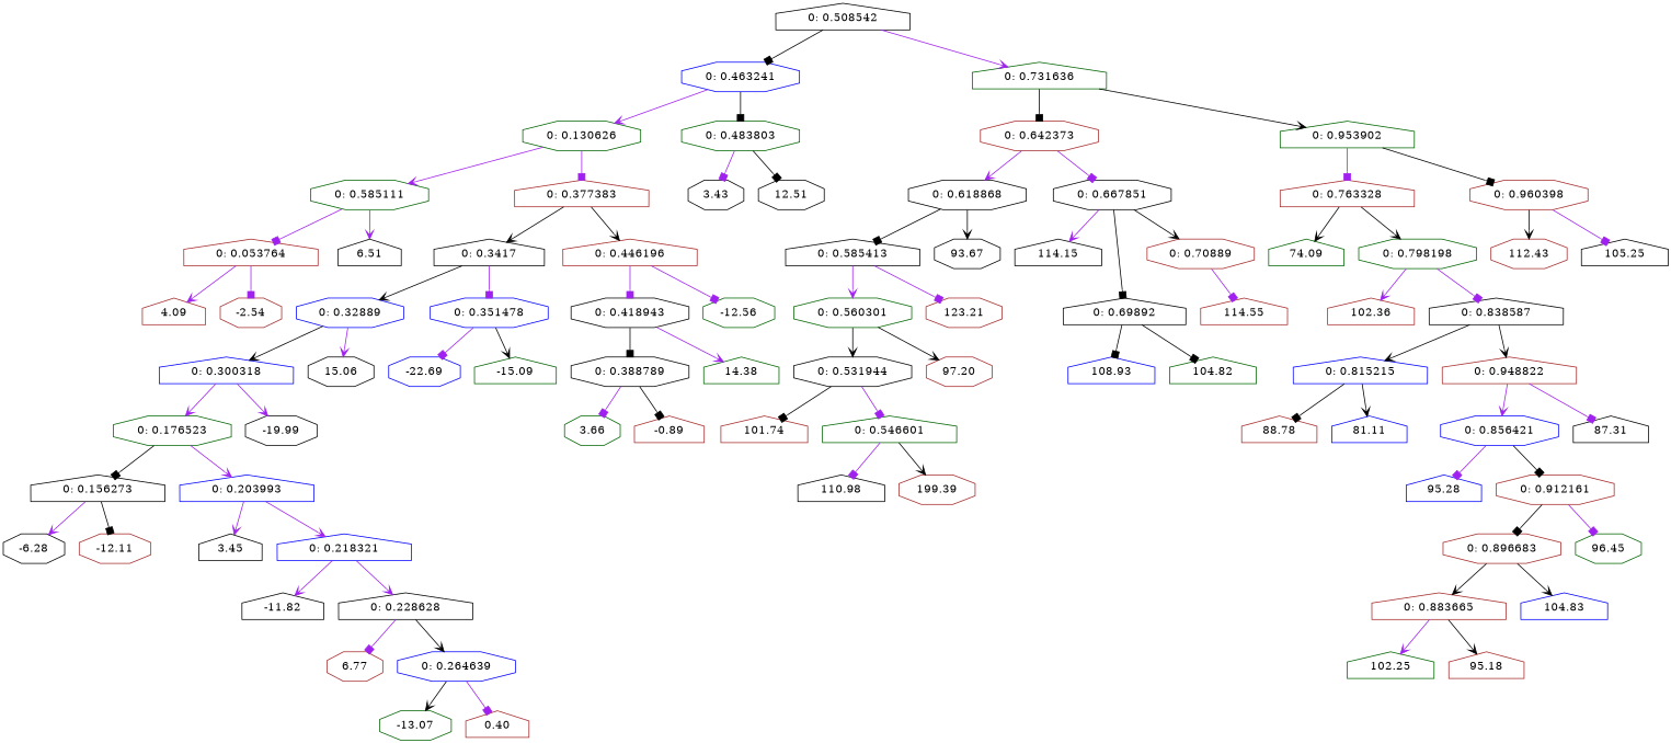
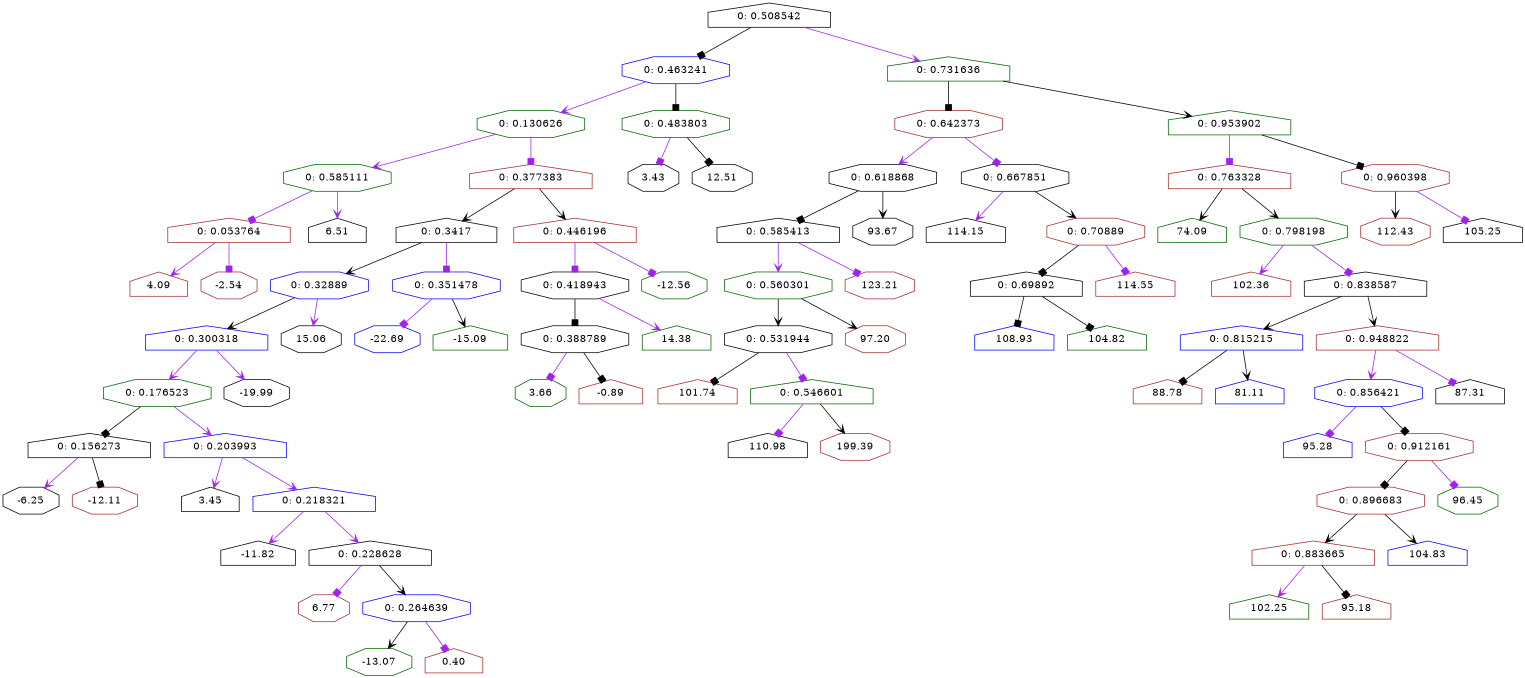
  digraph {
    node [color=brown shape=house]
    edge [arrowhead=vee color=purple]
    n1 [color=black label="0: 0.508542"]
    n2 [color=blue label="0: 0.463241" shape=octagon]
    n3 [color=darkgreen label="0: 0.731636"]
    n4 [color=darkgreen label="0: 0.130626" shape=octagon]
    n5 [color=darkgreen label="0: 0.483803" shape=octagon]
    n6 [label="0: 0.642373" shape=octagon]
    n7 [color=darkgreen label="0: 0.953902"]
    n8 [color=darkgreen label="0: 0.585111" shape=octagon]
    n9 [label="0: 0.377383"]
    n10 [color=black label=3.43 shape=octagon]
    n11 [color=black label=12.51 shape=octagon]
    n12 [label="0: 0.053764"]
    n13 [color=black label=6.51]
    n14 [color=black label="0: 0.3417"]
    n15 [label="0: 0.446196"]
    n16 [label=4.09]
    n17 [label=-2.54 shape=octagon]
    n18 [color=blue label="0: 0.32889" shape=octagon]
    n19 [color=blue label="0: 0.351478" shape=octagon]
    n20 [color=black label="0: 0.418943" shape=octagon]
    n21 [color=darkgreen label=-12.56 shape=octagon]
    n22 [color=blue label="0: 0.300318"]
    n23 [color=black label=15.06 shape=octagon]
    n24 [color=blue label=-22.69 shape=octagon]
    n25 [color=darkgreen label=-15.09]
    n26 [color=darkgreen label="0: 0.176523" shape=octagon]
    n27 [color=black label=-19.99 shape=octagon]
    n28 [color=black label="0: 0.156273"]
    n29 [color=blue label="0: 0.203993"]
-   n30 [color=black label=-6.28 shape=octagon]
+   n30 [color=black label=-6.25 shape=octagon]
    n31 [label=-12.11 shape=octagon]
    n32 [color=black label=3.45]
    n33 [color=blue label="0: 0.218321"]
    n34 [color=black label=-11.82]
    n35 [color=black label="0: 0.228628"]
    n36 [label=6.77 shape=octagon]
    n37 [color=blue label="0: 0.264639" shape=octagon]
    n38 [color=darkgreen label=-13.07 shape=octagon]
    n39 [label=0.40]
    n40 [color=black label="0: 0.388789" shape=octagon]
    n41 [color=darkgreen label=14.38]
    n42 [color=darkgreen label=3.66 shape=octagon]
    n43 [label=-0.89]
    n44 [color=black label="0: 0.618868" shape=octagon]
    n45 [color=black label="0: 0.667851" shape=octagon]
    n46 [label="0: 0.763328"]
    n47 [label="0: 0.960398" shape=octagon]
    n48 [color=black label="0: 0.585413"]
    n49 [color=black label=93.67 shape=octagon]
    n50 [color=black label=114.15]
    n51 [label="0: 0.70889" shape=octagon]
    n52 [color=darkgreen label="0: 0.560301" shape=octagon]
    n53 [label=123.21 shape=octagon]
    n54 [color=black label="0: 0.531944" shape=octagon]
    n55 [label=97.20 shape=octagon]
    n56 [label=101.74]
    n57 [color=darkgreen label="0: 0.546601"]
    n58 [color=black label=110.98]
    n59 [label=199.39 shape=octagon]
    n60 [color=black label="0: 0.69892"]
    n61 [label=114.55]
    n62 [color=blue label=108.93]
    n63 [color=darkgreen label=104.82]
    n64 [color=darkgreen label=74.09]
    n65 [color=darkgreen label="0: 0.798198" shape=octagon]
    n66 [label=112.43 shape=octagon]
    n67 [color=black label=105.25]
    n68 [label=102.36]
    n69 [color=black label="0: 0.838587"]
    n70 [color=blue label="0: 0.815215"]
    n71 [label="0: 0.948822"]
    n72 [label=88.78]
    n73 [color=blue label=81.11]
    n74 [color=blue label="0: 0.856421" shape=octagon]
    n75 [color=black label=87.31]
    n76 [color=blue label=95.28]
    n77 [label="0: 0.912161" shape=octagon]
    n78 [label="0: 0.896683" shape=octagon]
    n79 [color=darkgreen label=96.45 shape=octagon]
    n80 [label="0: 0.883665"]
    n81 [color=blue label=104.83]
    n82 [color=darkgreen label=102.25]
    n83 [label=95.18]
    n1 -> n2 [arrowhead=box color=black]
    n1 -> n3
    n2 -> n4
    n2 -> n5 [arrowhead=box color=black]
    n3 -> n6 [arrowhead=box color=black]
    n3 -> n7 [color=black]
    n4 -> n8
    n4 -> n9 [arrowhead=box]
    n5 -> n10 [arrowhead=box]
    n5 -> n11 [arrowhead=box color=black]
    n6 -> n44
    n6 -> n45 [arrowhead=box]
    n7 -> n46 [arrowhead=box]
    n7 -> n47 [arrowhead=box color=black]
    n8 -> n12 [arrowhead=box]
    n8 -> n13
    n9 -> n14 [color=black]
    n9 -> n15 [color=black]
    n12 -> n16
    n12 -> n17 [arrowhead=box]
    n14 -> n18 [color=black]
    n14 -> n19 [arrowhead=box]
    n15 -> n20 [arrowhead=box]
    n15 -> n21 [arrowhead=box]
    n18 -> n22 [color=black]
    n18 -> n23
    n19 -> n24 [arrowhead=box]
    n19 -> n25 [color=black]
    n20 -> n40 [arrowhead=box color=black]
    n20 -> n41
    n22 -> n26
    n22 -> n27
    n26 -> n28 [arrowhead=box color=black]
    n26 -> n29
    n28 -> n30
    n28 -> n31 [arrowhead=box color=black]
    n29 -> n32
    n29 -> n33
    n33 -> n34
    n33 -> n35
    n35 -> n36 [arrowhead=box]
    n35 -> n37 [color=black]
    n37 -> n38 [color=black]
    n37 -> n39 [arrowhead=box]
    n40 -> n42 [arrowhead=box]
    n40 -> n43 [arrowhead=box color=black]
    n44 -> n48 [arrowhead=box color=black]
    n44 -> n49 [color=black]
    n45 -> n50
    n45 -> n51 [color=black]
    n46 -> n64 [color=black]
    n46 -> n65 [color=black]
    n47 -> n66 [color=black]
    n47 -> n67 [arrowhead=box]
    n48 -> n52
    n48 -> n53 [arrowhead=box]
-   n45 -> n60 [arrowhead=box color=black]
+   n51 -> n60 [arrowhead=box color=black]
    n51 -> n61 [arrowhead=box]
    n52 -> n54 [color=black]
    n52 -> n55 [color=black]
    n54 -> n56 [arrowhead=box color=black]
    n54 -> n57 [arrowhead=box]
    n57 -> n58 [arrowhead=box]
    n57 -> n59 [color=black]
    n60 -> n62 [arrowhead=box color=black]
    n60 -> n63 [arrowhead=box color=black]
    n65 -> n68
    n65 -> n69 [arrowhead=box]
    n69 -> n70 [color=black]
    n69 -> n71 [color=black]
    n70 -> n72 [arrowhead=box color=black]
    n70 -> n73 [color=black]
    n71 -> n74
    n71 -> n75 [arrowhead=box]
    n74 -> n76 [arrowhead=box]
    n74 -> n77 [arrowhead=box color=black]
    n77 -> n78 [arrowhead=box color=black]
    n77 -> n79 [arrowhead=box]
    n78 -> n80 [color=black]
    n78 -> n81 [color=black]
    n80 -> n82
-   n80 -> n83 [color=black]
+   n80 -> n83 [arrowhead=box color=black]
  }
